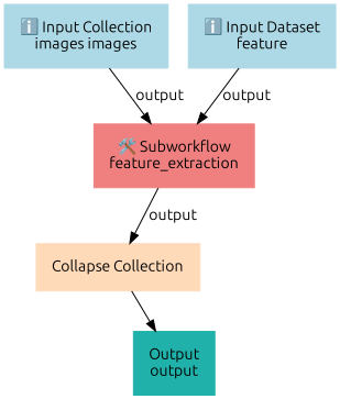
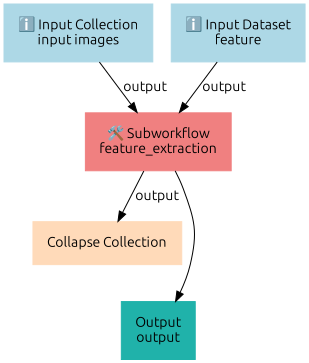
  digraph {
    fontname=Ubuntu
    node [color=lightblue fontname=Ubuntu margin="0.2,0.2" shape=box style=filled]
    edge [fontname=Ubuntu]
-   n1 [label="ℹ️ Input Collection\nimages images"]
+   n1 [label="ℹ️ Input Collection\ninput images"]
    n2 [color=lightcoral label="🛠️ Subworkflow\nfeature_extraction"]
    n3 [color=peachpuff label="Collapse Collection"]
    n4 [label="ℹ️ Input Dataset\nfeature"]
    n5 [color=lightseagreen label="Output\noutput"]
    n1 -> n2 [label=output]
    n2 -> n3 [label=output]
-   n3 -> n5
+   n2 -> n5
    n4 -> n2 [label=output]
  }
